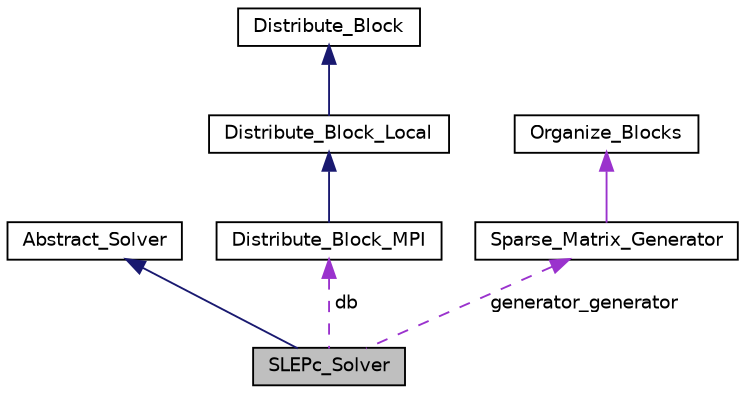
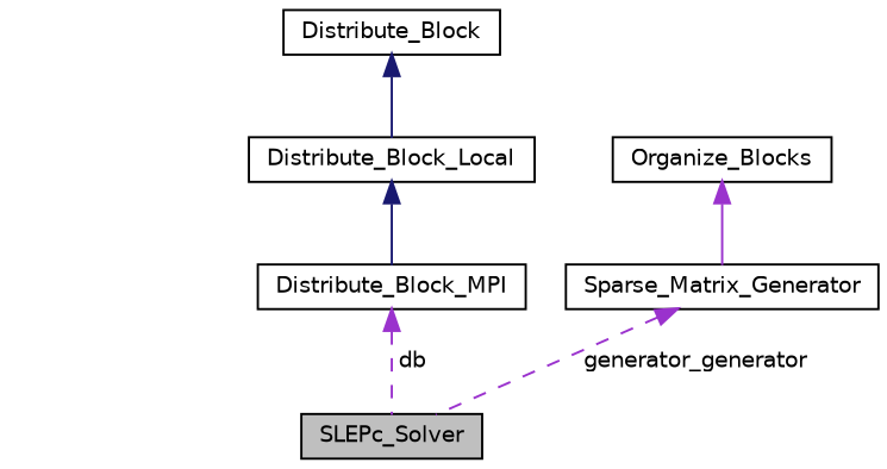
  digraph {
    node [color=black fillcolor=white fontname=Helvetica fontsize=10 shape=record style=filled]
    edge [color=midnightblue dir=back fontname=Helvetica fontsize=10 labelfontname=Helvetica labelfontsize=10 style=solid]
    n1 [fillcolor=grey75 fontcolor=black height=0.2 label=SLEPc_Solver width=0.4]
-   n2 [height=0.2 label=Abstract_Solver width=0.4]
    n3 [height=0.2 label=Distribute_Block_MPI width=0.4]
    n4 [height=0.2 label=Distribute_Block_Local width=0.4]
    n5 [height=0.2 label=Distribute_Block width=0.4]
    n6 [height=0.2 label=Sparse_Matrix_Generator width=0.4]
    n7 [height=0.2 label=Organize_Blocks width=0.4]
-   n2 -> n1
    n3 -> n1 [color=darkorchid3 label=" db" style=dashed]
    n4 -> n3
    n5 -> n4
    n6 -> n1 [color=darkorchid3 label=" generator_generator" style=dashed]
    n7 -> n6 [color=darkorchid3]
  }
